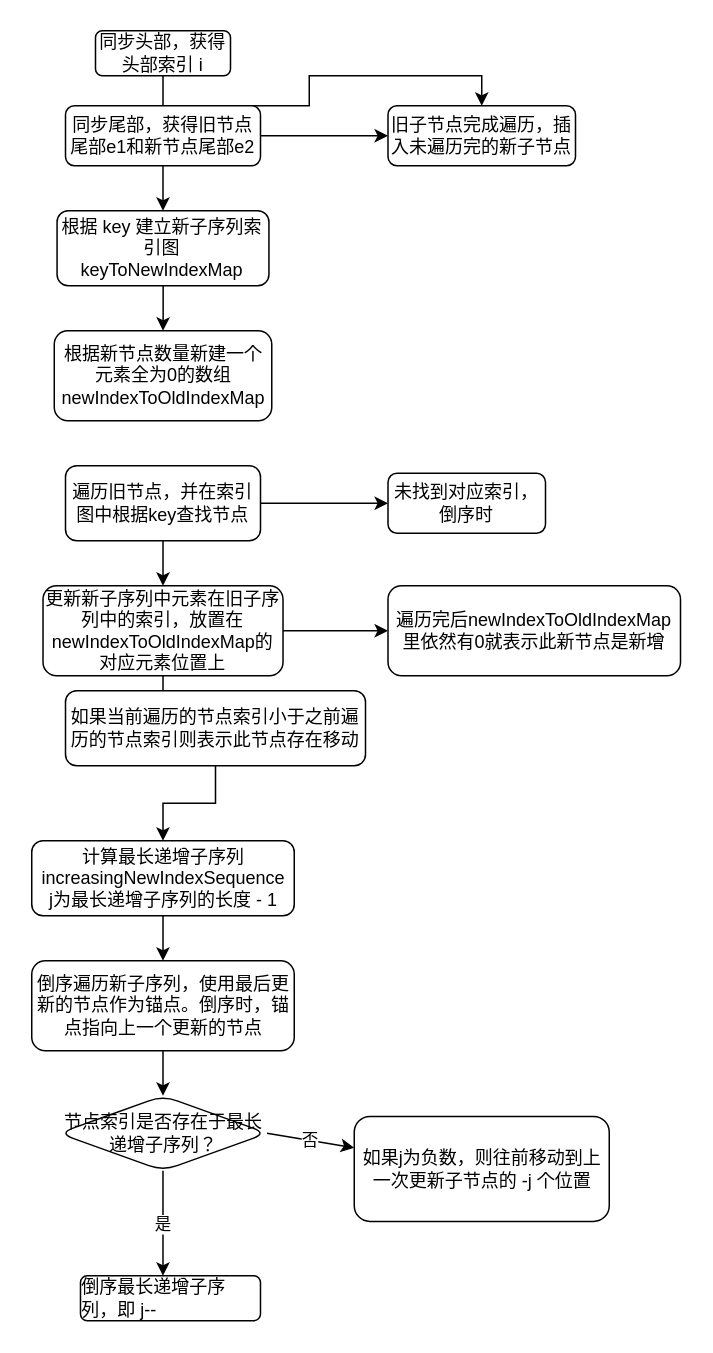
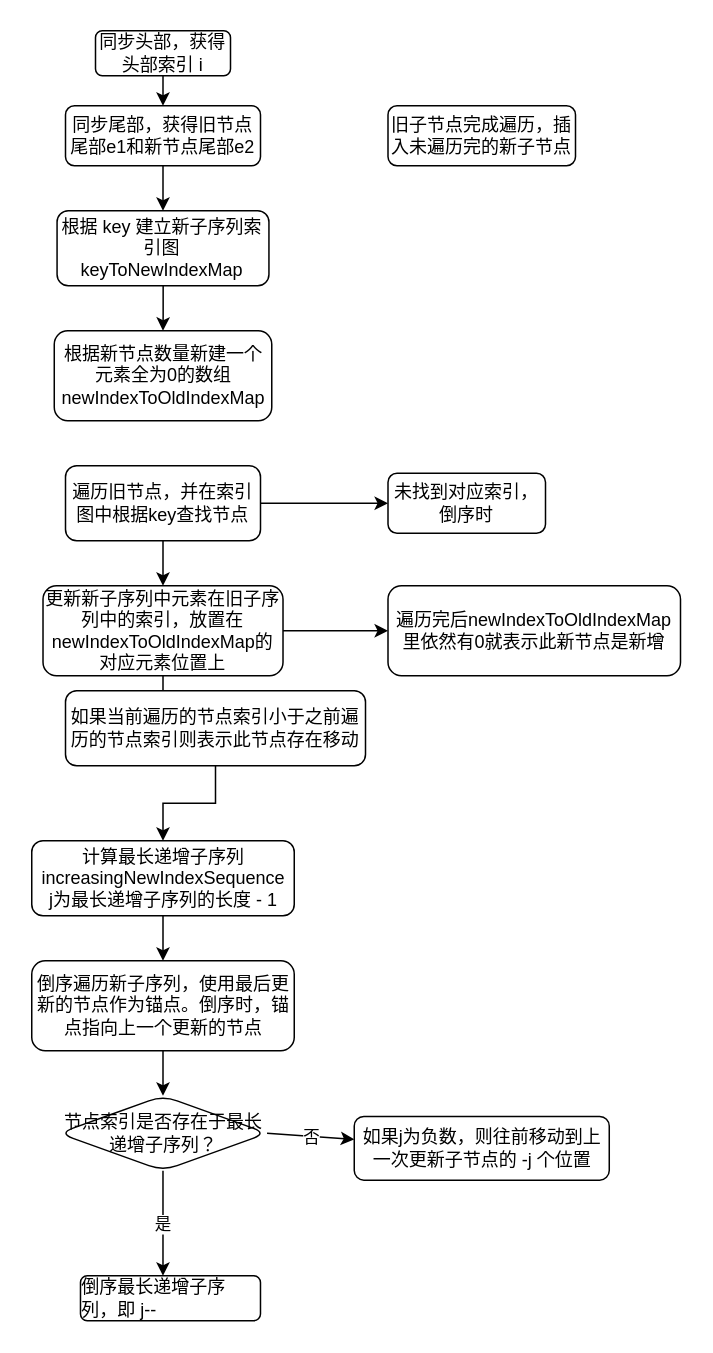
  <mxCell id="0" />
  <mxCell id="1" parent="0" />
- <mxCell id="2" style="edgeStyle=orthogonalEdgeStyle;rounded=0;orthogonalLoop=1;jettySize=auto;html=1;exitX=0.5;exitY=1;exitDx=0;exitDy=0;" edge="1" parent="1" source="3" target="9"><mxGeometry relative="1" as="geometry" /></mxCell>
+ <mxCell id="2" style="edgeStyle=orthogonalEdgeStyle;rounded=0;orthogonalLoop=1;jettySize=auto;html=1;exitX=0.5;exitY=1;exitDx=0;exitDy=0;entryX=0.5;entryY=0;entryDx=0;entryDy=0;" edge="1" parent="1" source="3" target="6"><mxGeometry relative="1" as="geometry" /></mxCell>
  <mxCell id="3" value="同步头部，获得头部索引 i" style="rounded=1;whiteSpace=wrap;html=1;fontSize=12;glass=0;strokeWidth=1;shadow=0;" parent="1" vertex="1"><mxGeometry x="63" y="20" width="90" height="30" as="geometry" /></mxCell>
- <mxCell id="4" value="" style="edgeStyle=orthogonalEdgeStyle;rounded=0;orthogonalLoop=1;jettySize=auto;html=1;" edge="1" parent="1" source="6" target="9"><mxGeometry relative="1" as="geometry" /></mxCell>
  <mxCell id="5" style="edgeStyle=orthogonalEdgeStyle;rounded=0;orthogonalLoop=1;jettySize=auto;html=1;exitX=0.5;exitY=1;exitDx=0;exitDy=0;entryX=0.5;entryY=0;entryDx=0;entryDy=0;" edge="1" parent="1" source="6" target="8"><mxGeometry relative="1" as="geometry" /></mxCell>
  <mxCell id="6" value="同步尾部，获得旧节点尾部e1和新节点尾部e2" style="rounded=1;whiteSpace=wrap;html=1;" vertex="1" parent="1"><mxGeometry x="43" y="70" width="130" height="40" as="geometry" /></mxCell>
  <mxCell id="7" value="" style="edgeStyle=orthogonalEdgeStyle;rounded=0;orthogonalLoop=1;jettySize=auto;html=1;" edge="1" parent="1" source="8" target="10"><mxGeometry relative="1" as="geometry" /></mxCell>
  <mxCell id="8" value="根据 key 建立新子序列索引图&lt;br&gt;keyToNewIndexMap" style="rounded=1;whiteSpace=wrap;html=1;" vertex="1" parent="1"><mxGeometry x="37.38" y="140" width="141.25" height="50" as="geometry" /></mxCell>
  <mxCell id="9" value="旧子节点完成遍历，插入未遍历完的新子节点" style="whiteSpace=wrap;html=1;rounded=1;" vertex="1" parent="1"><mxGeometry x="258" y="70" width="125" height="40" as="geometry" /></mxCell>
  <mxCell id="10" value="根据新节点数量新建一个元素全为0的数组&lt;br&gt;newIndexToOldIndexMap" style="whiteSpace=wrap;html=1;rounded=1;" vertex="1" parent="1"><mxGeometry x="35.51" y="220" width="145" height="60" as="geometry" /></mxCell>
  <mxCell id="11" value="" style="edgeStyle=orthogonalEdgeStyle;rounded=0;orthogonalLoop=1;jettySize=auto;html=1;" edge="1" parent="1" source="13" target="14"><mxGeometry relative="1" as="geometry" /></mxCell>
  <mxCell id="12" value="" style="edgeStyle=orthogonalEdgeStyle;rounded=0;orthogonalLoop=1;jettySize=auto;html=1;" edge="1" parent="1" source="13" target="17"><mxGeometry relative="1" as="geometry" /></mxCell>
  <mxCell id="13" value="遍历旧节点，并在索引图中根据key查找节点" style="whiteSpace=wrap;html=1;rounded=1;" vertex="1" parent="1"><mxGeometry x="43" y="310" width="130" height="50" as="geometry" /></mxCell>
  <mxCell id="14" value="未找到对应索引，倒序时" style="whiteSpace=wrap;html=1;rounded=1;" vertex="1" parent="1"><mxGeometry x="258" y="315" width="105" height="40" as="geometry" /></mxCell>
  <mxCell id="15" style="edgeStyle=orthogonalEdgeStyle;rounded=0;orthogonalLoop=1;jettySize=auto;html=1;exitX=1;exitY=0.5;exitDx=0;exitDy=0;entryX=0;entryY=0.5;entryDx=0;entryDy=0;" edge="1" parent="1" source="17" target="18"><mxGeometry relative="1" as="geometry" /></mxCell>
  <mxCell id="16" value="" style="edgeStyle=orthogonalEdgeStyle;rounded=0;orthogonalLoop=1;jettySize=auto;html=1;" edge="1" parent="1" source="17" target="20"><mxGeometry relative="1" as="geometry" /></mxCell>
  <mxCell id="17" value="更新新子序列中元素在旧子序列中的索引，放置在 newIndexToOldIndexMap的对应元素位置上" style="whiteSpace=wrap;html=1;rounded=1;" vertex="1" parent="1"><mxGeometry x="28.01" y="390" width="160" height="60" as="geometry" /></mxCell>
  <mxCell id="18" value="遍历完后newIndexToOldIndexMap 里依然有0就表示此新节点是新增" style="whiteSpace=wrap;html=1;rounded=1;" vertex="1" parent="1"><mxGeometry x="258" y="390" width="195" height="60" as="geometry" /></mxCell>
  <mxCell id="19" value="" style="edgeStyle=orthogonalEdgeStyle;rounded=0;orthogonalLoop=1;jettySize=auto;html=1;" edge="1" parent="1" source="20" target="22"><mxGeometry relative="1" as="geometry" /></mxCell>
  <mxCell id="20" value="如果当前遍历的节点索引小于之前遍历的节点索引则表示此节点存在移动" style="whiteSpace=wrap;html=1;rounded=1;" vertex="1" parent="1"><mxGeometry x="43" y="460" width="200" height="50" as="geometry" /></mxCell>
  <mxCell id="21" value="" style="edgeStyle=orthogonalEdgeStyle;rounded=0;orthogonalLoop=1;jettySize=auto;html=1;" edge="1" parent="1" source="22" target="24"><mxGeometry relative="1" as="geometry" /></mxCell>
  <mxCell id="22" value="计算最长递增子序列increasingNewIndexSequence&lt;br&gt;j为最长递增子序列的长度 - 1" style="whiteSpace=wrap;html=1;rounded=1;" vertex="1" parent="1"><mxGeometry x="20.5" y="560" width="175" height="50" as="geometry" /></mxCell>
  <mxCell id="23" value="" style="edgeStyle=orthogonalEdgeStyle;rounded=0;orthogonalLoop=1;jettySize=auto;html=1;" edge="1" parent="1" source="24" target="25"><mxGeometry relative="1" as="geometry" /></mxCell>
  <mxCell id="24" value="倒序遍历新子序列，使用最后更新的节点作为锚点。倒序时，锚点指向上一个更新的节点" style="whiteSpace=wrap;html=1;rounded=1;" vertex="1" parent="1"><mxGeometry x="20.5" y="640" width="175" height="60" as="geometry" /></mxCell>
  <mxCell id="25" value="节点索引是否存在于最长递增子序列？" style="rhombus;whiteSpace=wrap;html=1;rounded=1;" vertex="1" parent="1"><mxGeometry x="38.62" y="730" width="138.74" height="50" as="geometry" /></mxCell>
  <mxCell id="26" value="" style="endArrow=classic;html=1;rounded=0;exitX=1;exitY=0.5;exitDx=0;exitDy=0;" edge="1" parent="1" source="25" target="30"><mxGeometry relative="1" as="geometry"><mxPoint x="142.99" y="590" as="sourcePoint" /><mxPoint x="232.99" y="765" as="targetPoint" /><Array as="points" /></mxGeometry></mxCell>
  <mxCell id="27" value="否" style="edgeLabel;resizable=0;html=1;align=center;verticalAlign=middle;rounded=1;" connectable="0" vertex="1" parent="26"><mxGeometry relative="1" as="geometry" /></mxCell>
  <mxCell id="28" value="" style="endArrow=classic;html=1;rounded=0;exitX=0.5;exitY=1;exitDx=0;exitDy=0;" edge="1" parent="1" source="25"><mxGeometry relative="1" as="geometry"><mxPoint x="102.99" y="840" as="sourcePoint" /><mxPoint x="107.99" y="850" as="targetPoint" /></mxGeometry></mxCell>
  <mxCell id="29" value="是" style="edgeLabel;resizable=0;html=1;align=center;verticalAlign=middle;rounded=1;" connectable="0" vertex="1" parent="28"><mxGeometry relative="1" as="geometry" /></mxCell>
- <mxCell id="30" value="如果j为负数，则往前移动到上一次更新子节点的 -j 个位置" style="rounded=1;whiteSpace=wrap;html=1;" vertex="1" parent="1"><mxGeometry x="235.5" y="743.75" width="170.01" height="70" as="geometry" /></mxCell>
+ <mxCell id="30" value="如果j为负数，则往前移动到上一次更新子节点的 -j 个位置" style="rounded=1;whiteSpace=wrap;html=1;" vertex="1" parent="1"><mxGeometry x="235.5" y="743.75" width="170.01" height="42.5" as="geometry" /></mxCell>
  <mxCell id="31" value="&lt;div style=&quot;text-align: start;&quot;&gt;倒序最长递增子序列，即 j--&lt;/div&gt;" style="rounded=1;whiteSpace=wrap;html=1;" vertex="1" parent="1"><mxGeometry x="52.99" y="850" width="120" height="30" as="geometry" /></mxCell>
